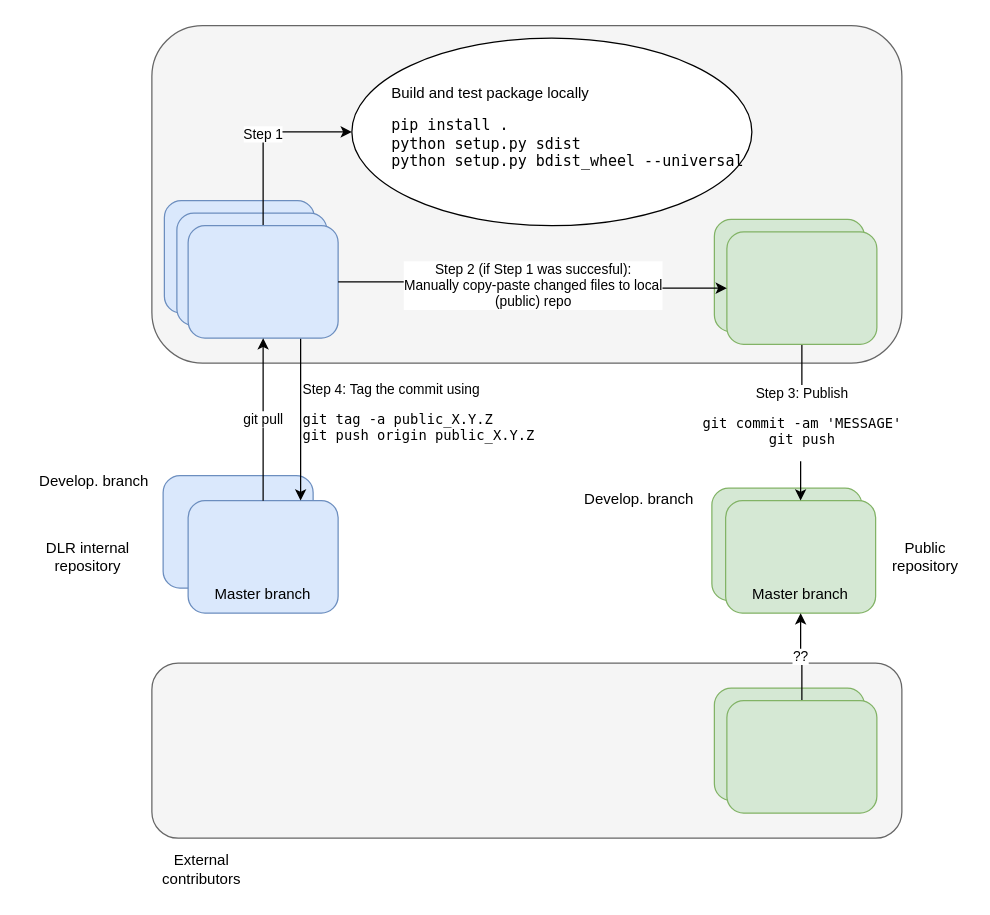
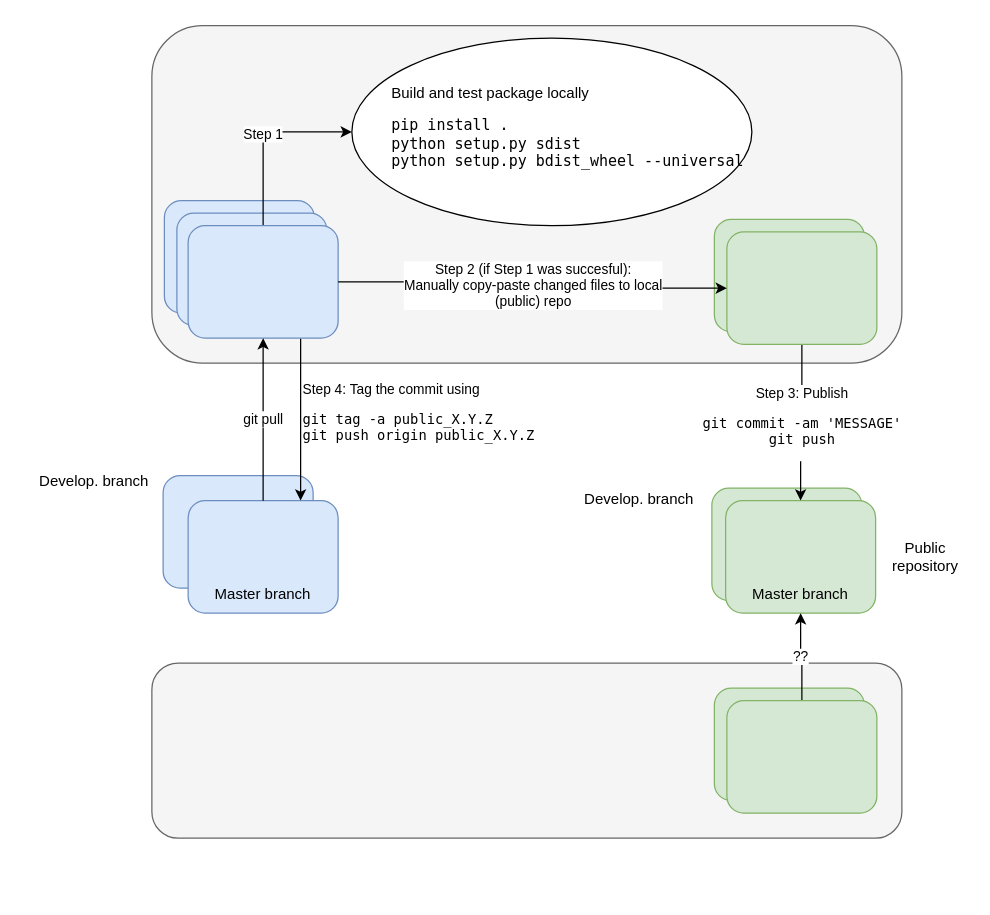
  <mxCell id="0" />
  <mxCell id="1" parent="0" />
  <mxCell id="2" value="Public repository" style="text;html=1;strokeColor=none;fillColor=none;align=center;verticalAlign=middle;whiteSpace=wrap;rounded=0;" vertex="1" parent="1"><mxGeometry x="710" y="430" width="60" height="30" as="geometry" /></mxCell>
- <mxCell id="3" value="&lt;div&gt;DLR internal&lt;br&gt;&lt;/div&gt;&lt;div&gt;repository&lt;/div&gt;" style="text;html=1;strokeColor=none;fillColor=none;align=center;verticalAlign=middle;whiteSpace=wrap;rounded=0;" vertex="1" parent="1"><mxGeometry x="30" y="430" width="80" height="30" as="geometry" /></mxCell>
  <mxCell id="4" value="" style="rounded=1;whiteSpace=wrap;html=1;verticalAlign=top;align=left;spacingLeft=0;fillColor=#dae8fc;strokeColor=#6c8ebf;" vertex="1" parent="1"><mxGeometry x="130" y="380" width="120" height="90" as="geometry" /></mxCell>
  <mxCell id="5" value="" style="rounded=1;whiteSpace=wrap;html=1;verticalAlign=top;align=left;spacingLeft=0;fillColor=#d5e8d4;strokeColor=#82b366;" vertex="1" parent="1"><mxGeometry x="569" y="390" width="120" height="90" as="geometry" /></mxCell>
  <mxCell id="6" value="" style="rounded=1;whiteSpace=wrap;html=1;verticalAlign=top;align=left;spacingLeft=0;fillColor=#dae8fc;strokeColor=#6c8ebf;" vertex="1" parent="1"><mxGeometry x="150" y="400" width="120" height="90" as="geometry" /></mxCell>
  <mxCell id="7" value="" style="rounded=1;whiteSpace=wrap;html=1;verticalAlign=top;align=left;spacingLeft=0;fillColor=#d5e8d4;strokeColor=#82b366;" vertex="1" parent="1"><mxGeometry x="580" y="400" width="120" height="90" as="geometry" /></mxCell>
  <mxCell id="8" value="&lt;div&gt;Develop. branch&lt;br&gt;&lt;/div&gt;" style="text;html=1;strokeColor=none;fillColor=none;align=center;verticalAlign=middle;whiteSpace=wrap;rounded=0;" vertex="1" parent="1"><mxGeometry x="20" y="380" width="110" height="10" as="geometry" /></mxCell>
  <mxCell id="9" value="Master branch" style="text;html=1;strokeColor=none;fillColor=none;align=center;verticalAlign=middle;whiteSpace=wrap;rounded=0;" vertex="1" parent="1"><mxGeometry x="161" y="470" width="98" height="10" as="geometry" /></mxCell>
  <mxCell id="10" value="&lt;div&gt;Develop. branch&lt;br&gt;&lt;/div&gt;" style="text;html=1;strokeColor=none;fillColor=none;align=center;verticalAlign=middle;whiteSpace=wrap;rounded=0;" vertex="1" parent="1"><mxGeometry x="456" y="394" width="110" height="10" as="geometry" /></mxCell>
  <mxCell id="11" value="Master branch" style="text;html=1;strokeColor=none;fillColor=none;align=center;verticalAlign=middle;whiteSpace=wrap;rounded=0;" vertex="1" parent="1"><mxGeometry x="591" y="470" width="98" height="10" as="geometry" /></mxCell>
  <mxCell id="12" value="" style="rounded=1;whiteSpace=wrap;html=1;verticalAlign=top;align=left;spacingLeft=0;fillColor=#f5f5f5;fontColor=#333333;strokeColor=#666666;" vertex="1" parent="1"><mxGeometry x="121" y="20" width="600" height="270" as="geometry" /></mxCell>
  <mxCell id="13" value="" style="rounded=1;whiteSpace=wrap;html=1;verticalAlign=top;align=left;spacingLeft=0;fillColor=#f5f5f5;fontColor=#333333;strokeColor=#666666;" vertex="1" parent="1"><mxGeometry x="121" y="530" width="600" height="140" as="geometry" /></mxCell>
- <mxCell id="14" value="External contributors" style="text;html=1;strokeColor=none;fillColor=none;align=center;verticalAlign=middle;whiteSpace=wrap;rounded=0;" vertex="1" parent="1"><mxGeometry x="121" y="680" width="80" height="30" as="geometry" /></mxCell>
  <mxCell id="15" value="" style="rounded=1;whiteSpace=wrap;html=1;verticalAlign=top;align=left;spacingLeft=0;fillColor=#dae8fc;strokeColor=#6c8ebf;" vertex="1" parent="1"><mxGeometry x="131" y="160" width="120" height="90" as="geometry" /></mxCell>
  <mxCell id="16" value="" style="rounded=1;whiteSpace=wrap;html=1;verticalAlign=top;align=left;spacingLeft=0;fillColor=#dae8fc;strokeColor=#6c8ebf;" vertex="1" parent="1"><mxGeometry x="141" y="170" width="120" height="90" as="geometry" /></mxCell>
  <mxCell id="17" value="Step 1" style="edgeStyle=orthogonalEdgeStyle;rounded=0;orthogonalLoop=1;jettySize=auto;html=1;exitX=0.5;exitY=0;exitDx=0;exitDy=0;" edge="1" parent="1" source="19" target="23"><mxGeometry relative="1" as="geometry" /></mxCell>
  <mxCell id="18" value="&lt;div&gt;Step 4: Tag the commit using &lt;br&gt;&lt;/div&gt;&lt;div&gt;&lt;pre class=&quot;highlight&quot;&gt;git tag -a public_X.Y.Z&lt;br&gt;git push origin public_X.Y.Z&lt;/pre&gt;&lt;/div&gt;" style="edgeStyle=orthogonalEdgeStyle;rounded=0;orthogonalLoop=1;jettySize=auto;html=1;entryX=0.75;entryY=0;entryDx=0;entryDy=0;labelBackgroundColor=#FFFFFF;exitX=0.75;exitY=1;exitDx=0;exitDy=0;align=left;" edge="1" parent="1" source="19" target="6"><mxGeometry relative="1" as="geometry" /></mxCell>
  <mxCell id="19" value="" style="rounded=1;whiteSpace=wrap;html=1;verticalAlign=top;align=left;spacingLeft=0;fillColor=#dae8fc;strokeColor=#6c8ebf;" vertex="1" parent="1"><mxGeometry x="150" y="180" width="120" height="90" as="geometry" /></mxCell>
  <mxCell id="20" value="" style="rounded=1;whiteSpace=wrap;html=1;verticalAlign=top;align=left;spacingLeft=0;fillColor=#d5e8d4;strokeColor=#82b366;" vertex="1" parent="1"><mxGeometry x="571" y="175" width="120" height="90" as="geometry" /></mxCell>
  <mxCell id="21" value="&lt;div&gt;Step 3: Publish &lt;br&gt;&lt;/div&gt;&lt;div&gt;&lt;pre class=&quot;highlight&quot;&gt;git commit -am 'MESSAGE'&lt;br&gt;git push&lt;br&gt;&lt;/pre&gt;&lt;/div&gt;" style="edgeStyle=orthogonalEdgeStyle;rounded=0;orthogonalLoop=1;jettySize=auto;html=1;" edge="1" parent="1" source="22" target="7"><mxGeometry relative="1" as="geometry" /></mxCell>
  <mxCell id="22" value="" style="rounded=1;whiteSpace=wrap;html=1;verticalAlign=top;align=left;spacingLeft=0;fillColor=#d5e8d4;strokeColor=#82b366;" vertex="1" parent="1"><mxGeometry x="581" y="185" width="120" height="90" as="geometry" /></mxCell>
  <mxCell id="23" value="" style="ellipse;whiteSpace=wrap;html=1;align=left;verticalAlign=top;" vertex="1" parent="1"><mxGeometry x="281" y="30" width="320" height="150" as="geometry" /></mxCell>
  <mxCell id="24" value="&lt;div&gt;Build and test package locally&lt;/div&gt;&lt;div&gt;&lt;pre class=&quot;highlight&quot;&gt;&lt;code&gt;&lt;code&gt;pip install .&lt;/code&gt;&lt;/code&gt;&lt;br&gt;&lt;code&gt;&lt;code&gt;python setup.py sdist&lt;br&gt;&lt;/code&gt;&lt;/code&gt;&lt;code&gt;python setup.py bdist_wheel --universal&lt;/code&gt;&lt;br&gt;&lt;code&gt;&lt;/code&gt;&lt;/pre&gt;&lt;/div&gt;" style="text;whiteSpace=wrap;html=1;" vertex="1" parent="1"><mxGeometry x="311" y="60" width="275" height="90" as="geometry" /></mxCell>
  <mxCell id="25" value="git pull" style="edgeStyle=orthogonalEdgeStyle;rounded=0;orthogonalLoop=1;jettySize=auto;html=1;" edge="1" parent="1" source="6" target="19"><mxGeometry relative="1" as="geometry" /></mxCell>
  <mxCell id="26" value="&lt;div&gt;&lt;span style=&quot;&quot;&gt;Step 2 (if Step 1 was succesful):&lt;/span&gt;&lt;/div&gt;&lt;div&gt;&lt;span style=&quot;&quot;&gt;Manually copy-paste changed files to local &lt;br&gt;&lt;/span&gt;&lt;/div&gt;&lt;div&gt;&lt;span style=&quot;&quot;&gt;(public) repo&lt;br&gt;&lt;/span&gt;&lt;/div&gt;" style="edgeStyle=orthogonalEdgeStyle;rounded=0;orthogonalLoop=1;jettySize=auto;html=1;labelBackgroundColor=#FFFFFF;" edge="1" parent="1" source="19" target="22"><mxGeometry relative="1" as="geometry" /></mxCell>
  <mxCell id="27" value="" style="rounded=1;whiteSpace=wrap;html=1;verticalAlign=top;align=left;spacingLeft=0;fillColor=#d5e8d4;strokeColor=#82b366;" vertex="1" parent="1"><mxGeometry x="571" y="550" width="120" height="90" as="geometry" /></mxCell>
  <mxCell id="28" value="??" style="edgeStyle=orthogonalEdgeStyle;rounded=0;orthogonalLoop=1;jettySize=auto;html=1;entryX=0.5;entryY=1;entryDx=0;entryDy=0;labelBackgroundColor=#FFFFFF;" edge="1" parent="1" source="29" target="7"><mxGeometry relative="1" as="geometry" /></mxCell>
  <mxCell id="29" value="" style="rounded=1;whiteSpace=wrap;html=1;verticalAlign=top;align=left;spacingLeft=0;fillColor=#d5e8d4;strokeColor=#82b366;" vertex="1" parent="1"><mxGeometry x="581" y="560" width="120" height="90" as="geometry" /></mxCell>
